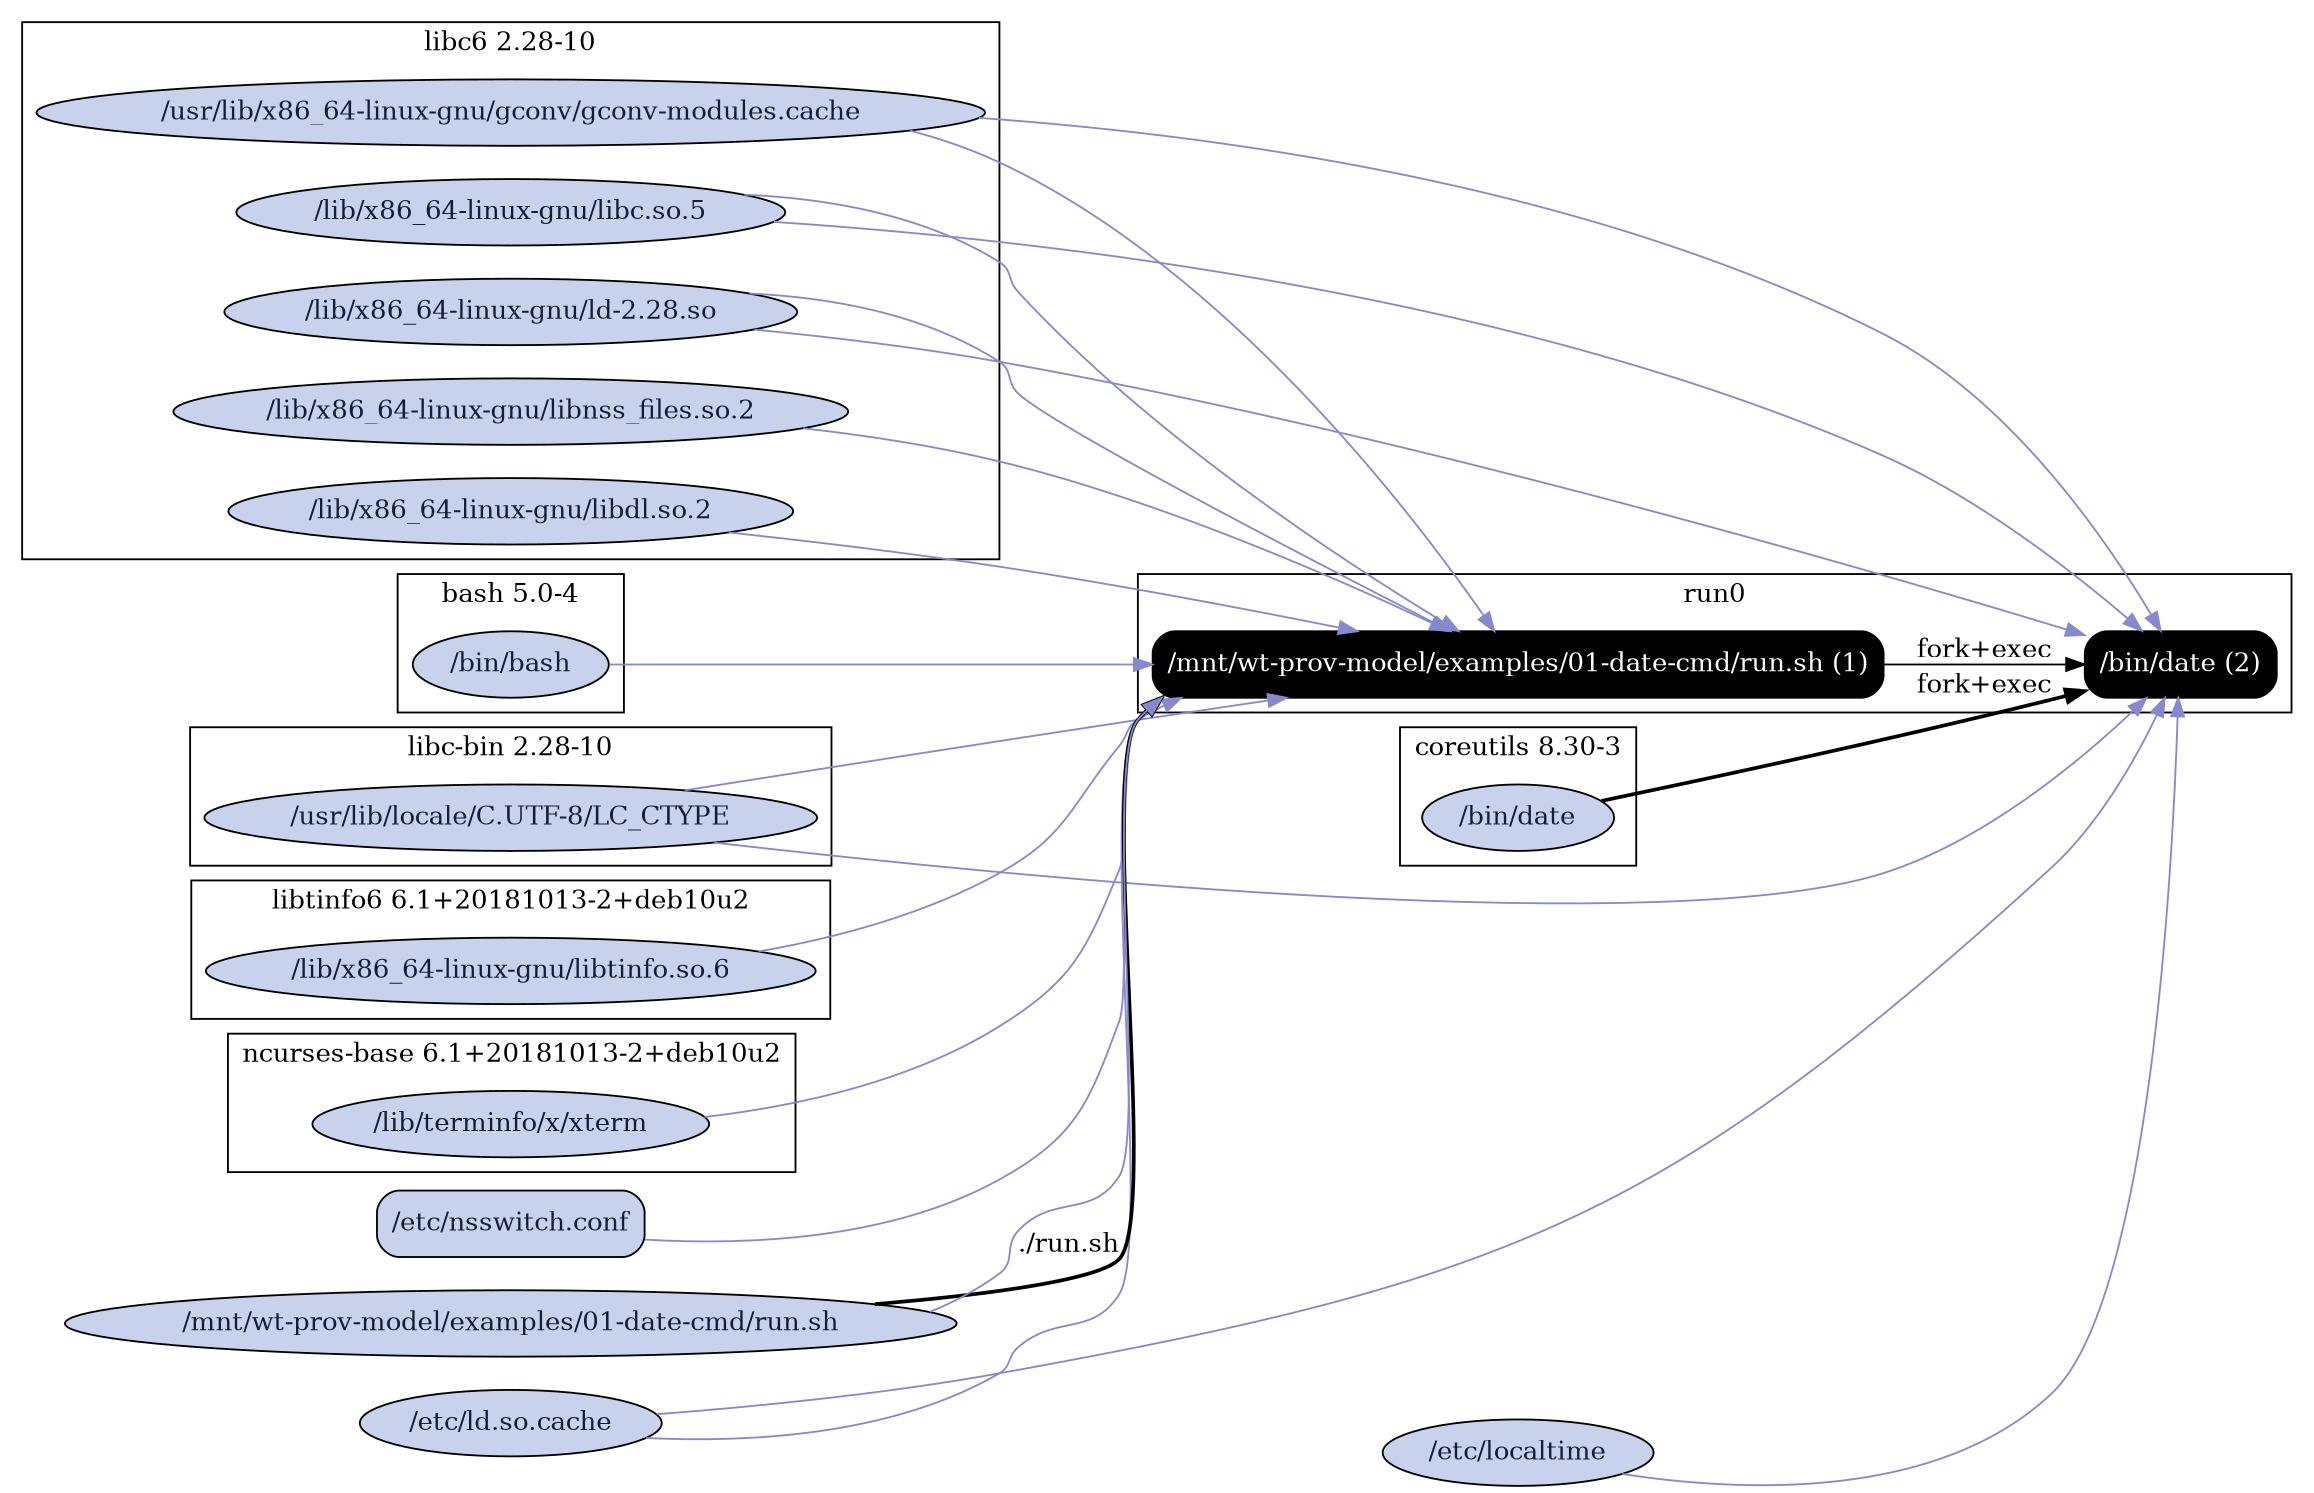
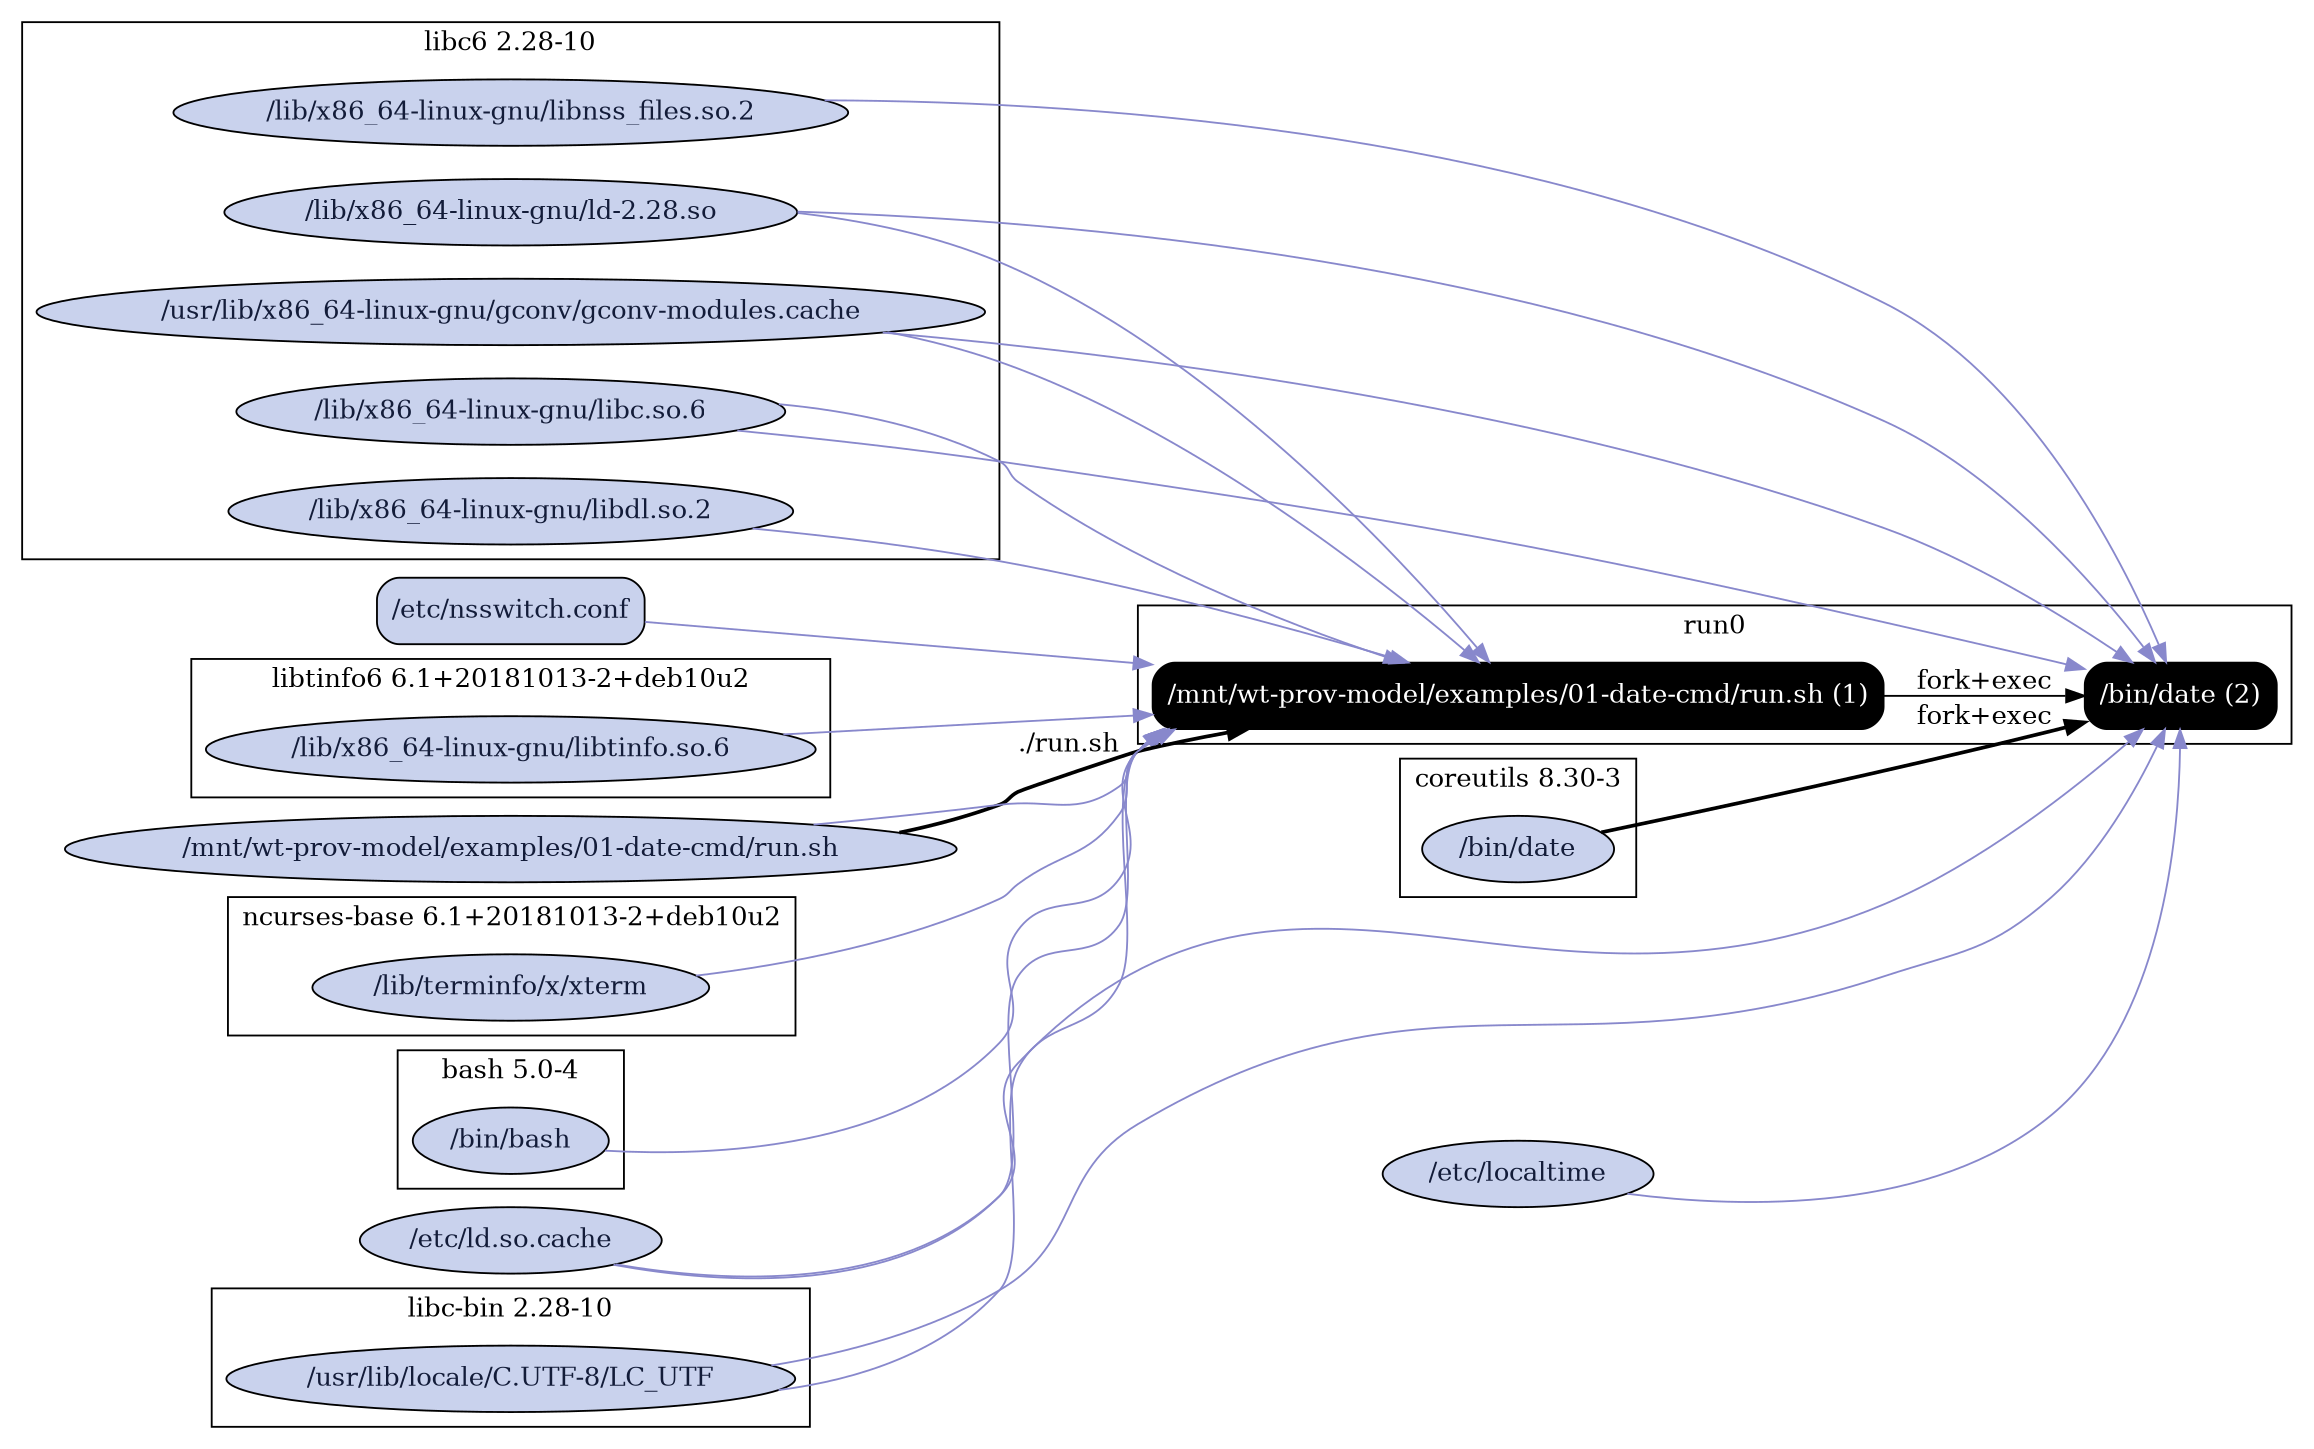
  digraph {
    rankdir=LR
    node [fillcolor="#C9D2ED" fontcolor="#131C39" shape=ellipse style="filled,rounded"]
    edge [color="#8888CC"]
    n1 [fillcolor=black fontcolor=white label="/mnt/wt-prov-model/examples/01-date-cmd/run.sh (1)" shape=box]
    n2 [fillcolor=black fontcolor=white label="/bin/date (2)" shape=box]
    "/lib/x86_64-linux-gnu/ld-2.28.so"
-   "/lib/x86_64-linux-gnu/libc.so.6" [label="/lib/x86_64-linux-gnu/libc.so.5"]
+   "/lib/x86_64-linux-gnu/libc.so.6"
    "/lib/x86_64-linux-gnu/libdl.so.2"
    "/lib/x86_64-linux-gnu/libnss_files.so.2"
    "/usr/lib/x86_64-linux-gnu/gconv/gconv-modules.cache"
    "/bin/bash"
    "/bin/date"
-   "/usr/lib/locale/C.UTF-8/LC_CTYPE"
+   "/usr/lib/locale/C.UTF-8/LC_CTYPE" [label="/usr/lib/locale/C.UTF-8/LC_UTF"]
    "/lib/x86_64-linux-gnu/libtinfo.so.6"
    "/lib/terminfo/x/xterm"
    "/etc/ld.so.cache"
    "/etc/localtime"
    "/etc/nsswitch.conf" [shape=box]
    "/mnt/wt-prov-model/examples/01-date-cmd/run.sh"
    subgraph cluster_1 {
      label=run0
      n1
      n2
    }
    subgraph cluster_2 {
      label="libc6 2.28-10"
      "/lib/x86_64-linux-gnu/ld-2.28.so"
      "/lib/x86_64-linux-gnu/libc.so.6"
      "/lib/x86_64-linux-gnu/libdl.so.2"
      "/lib/x86_64-linux-gnu/libnss_files.so.2"
      "/usr/lib/x86_64-linux-gnu/gconv/gconv-modules.cache"
    }
    subgraph cluster_3 {
      label="bash 5.0-4"
      "/bin/bash"
    }
    subgraph cluster_4 {
      label="coreutils 8.30-3"
      "/bin/date"
    }
    subgraph cluster_5 {
      label="libc-bin 2.28-10"
      "/usr/lib/locale/C.UTF-8/LC_CTYPE"
    }
    subgraph cluster_6 {
      label="libtinfo6 6.1+20181013-2+deb10u2"
      "/lib/x86_64-linux-gnu/libtinfo.so.6"
    }
    subgraph cluster_7 {
      label="ncurses-base 6.1+20181013-2+deb10u2"
      "/lib/terminfo/x/xterm"
    }
    n1 -> n2 [label="fork+exec" color=""]
    "/lib/x86_64-linux-gnu/ld-2.28.so" -> n1
    "/lib/x86_64-linux-gnu/ld-2.28.so" -> n2
    "/lib/x86_64-linux-gnu/libc.so.6" -> n1
    "/lib/x86_64-linux-gnu/libc.so.6" -> n2
    "/lib/x86_64-linux-gnu/libdl.so.2" -> n1
-   "/lib/x86_64-linux-gnu/libnss_files.so.2" -> n1
+   "/lib/x86_64-linux-gnu/libnss_files.so.2" -> n2
    "/usr/lib/x86_64-linux-gnu/gconv/gconv-modules.cache" -> n1
    "/usr/lib/x86_64-linux-gnu/gconv/gconv-modules.cache" -> n2
    "/bin/bash" -> n1
    "/bin/date" -> n2 [label="fork+exec" style=bold color=""]
    "/usr/lib/locale/C.UTF-8/LC_CTYPE" -> n1
    "/usr/lib/locale/C.UTF-8/LC_CTYPE" -> n2
    "/lib/x86_64-linux-gnu/libtinfo.so.6" -> n1
    "/lib/terminfo/x/xterm" -> n1
    "/etc/ld.so.cache" -> n1
    "/etc/ld.so.cache" -> n2
    "/etc/localtime" -> n2
    "/etc/nsswitch.conf" -> n1
    "/mnt/wt-prov-model/examples/01-date-cmd/run.sh" -> n1 [label="./run.sh" style=bold color=""]
    "/mnt/wt-prov-model/examples/01-date-cmd/run.sh" -> n1
  }
